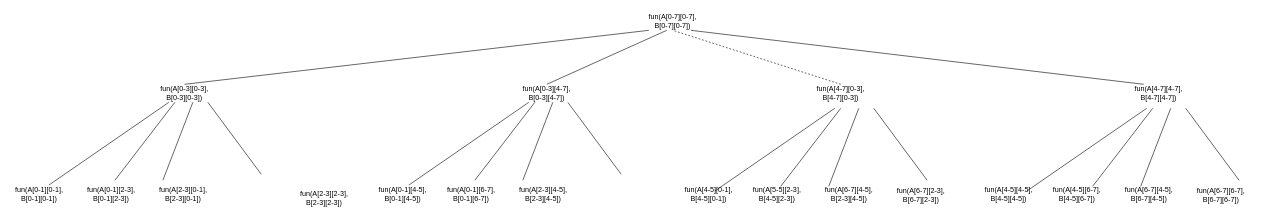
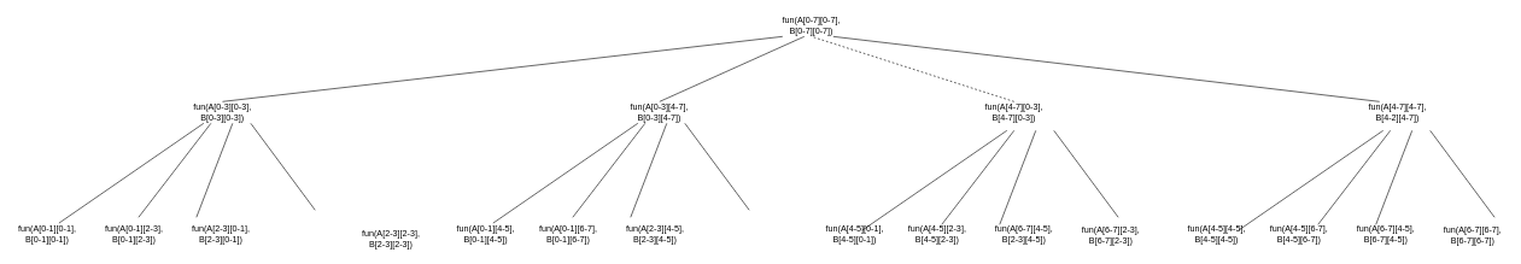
  <mxCell id="0" />
  <mxCell id="1" parent="0" />
  <mxCell id="2" value="fun(A[0-7][0-7], B[0-7][0-7])" style="text;html=1;strokeColor=none;fillColor=none;align=center;verticalAlign=middle;whiteSpace=wrap;rounded=0;" parent="1" vertex="1"><mxGeometry x="1071" y="20" width="100" height="30" as="geometry" /></mxCell>
  <mxCell id="3" value="fun(A[0-3][0-3], B[0-3][0-3])" style="text;html=1;strokeColor=none;fillColor=none;align=center;verticalAlign=middle;whiteSpace=wrap;rounded=0;" parent="1" vertex="1"><mxGeometry x="257" y="140" width="100" height="30" as="geometry" /></mxCell>
  <mxCell id="4" value="fun(A[0-3][4-7], B[0-3][4-7])" style="text;html=1;strokeColor=none;fillColor=none;align=center;verticalAlign=middle;whiteSpace=wrap;rounded=0;" parent="1" vertex="1"><mxGeometry x="861" y="140" width="100" height="30" as="geometry" /></mxCell>
  <mxCell id="5" value="fun(A[4-7][0-3], B[4-7][0-3])" style="text;html=1;strokeColor=none;fillColor=none;align=center;verticalAlign=middle;whiteSpace=wrap;rounded=0;" parent="1" vertex="1"><mxGeometry x="1351" y="140" width="100" height="30" as="geometry" /></mxCell>
- <mxCell id="6" value="fun(A[4-7][4-7], B[4-7][4-7])" style="text;html=1;strokeColor=none;fillColor=none;align=center;verticalAlign=middle;whiteSpace=wrap;rounded=0;" parent="1" vertex="1"><mxGeometry x="1881" y="140" width="100" height="30" as="geometry" /></mxCell>
+ <mxCell id="6" value="fun(A[4-7][4-7], B[4-2][4-7])" style="text;html=1;strokeColor=none;fillColor=none;align=center;verticalAlign=middle;whiteSpace=wrap;rounded=0;" parent="1" vertex="1"><mxGeometry x="1881" y="140" width="100" height="30" as="geometry" /></mxCell>
  <mxCell id="7" value="fun(A[0-1][0-1], B[0-1][0-1])" style="text;html=1;strokeColor=none;fillColor=none;align=center;verticalAlign=middle;whiteSpace=wrap;rounded=0;" parent="1" vertex="1"><mxGeometry x="20" y="308" width="90" height="30" as="geometry" /></mxCell>
  <mxCell id="8" value="fun(A[0-1][2-3], B[0-1][2-3])" style="text;html=1;strokeColor=none;fillColor=none;align=center;verticalAlign=middle;whiteSpace=wrap;rounded=0;" parent="1" vertex="1"><mxGeometry x="140" y="308" width="90" height="30" as="geometry" /></mxCell>
  <mxCell id="9" value="fun(A[2-3][0-1], B[2-3][0-1])" style="text;html=1;strokeColor=none;fillColor=none;align=center;verticalAlign=middle;whiteSpace=wrap;rounded=0;" parent="1" vertex="1"><mxGeometry x="260" y="308" width="90" height="30" as="geometry" /></mxCell>
  <mxCell id="10" value="fun(A[2-3][2-3], B[2-3][2-3])" style="text;html=1;strokeColor=none;fillColor=none;align=center;verticalAlign=middle;whiteSpace=wrap;rounded=0;" parent="1" vertex="1"><mxGeometry x="495" y="315" width="90" height="28" as="geometry" /></mxCell>
  <mxCell id="11" value="fun(A[0-1][4-5], B[0-1][4-5])" style="text;html=1;strokeColor=none;fillColor=none;align=center;verticalAlign=middle;whiteSpace=wrap;rounded=0;" parent="1" vertex="1"><mxGeometry x="621" y="308" width="100" height="30" as="geometry" /></mxCell>
  <mxCell id="12" value="fun(A[0-1][6-7], B[0-1][6-7])" style="text;html=1;strokeColor=none;fillColor=none;align=center;verticalAlign=middle;whiteSpace=wrap;rounded=0;" parent="1" vertex="1"><mxGeometry x="740" y="308" width="90" height="30" as="geometry" /></mxCell>
  <mxCell id="13" value="fun(A[2-3][4-5], B[2-3][4-5])" style="text;html=1;strokeColor=none;fillColor=none;align=center;verticalAlign=middle;whiteSpace=wrap;rounded=0;" parent="1" vertex="1"><mxGeometry x="860" y="308" width="90" height="30" as="geometry" /></mxCell>
  <mxCell id="14" value="fun(A[4-5][0-1], B[4-5][0-1])" style="text;html=1;strokeColor=none;fillColor=none;align=center;verticalAlign=middle;whiteSpace=wrap;rounded=0;" parent="1" vertex="1"><mxGeometry x="1131" y="308" width="100" height="30" as="geometry" /></mxCell>
- <mxCell id="15" value="fun(A[5-5][2-3], B[4-5][2-3])" style="text;html=1;strokeColor=none;fillColor=none;align=center;verticalAlign=middle;whiteSpace=wrap;rounded=0;" parent="1" vertex="1"><mxGeometry x="1250" y="308" width="90" height="30" as="geometry" /></mxCell>
+ <mxCell id="15" value="fun(A[4-5][2-3], B[4-5][2-3])" style="text;html=1;strokeColor=none;fillColor=none;align=center;verticalAlign=middle;whiteSpace=wrap;rounded=0;" parent="1" vertex="1"><mxGeometry x="1250" y="308" width="90" height="30" as="geometry" /></mxCell>
  <mxCell id="16" value="fun(A[6-7][4-5], B[2-3][4-5])" style="text;html=1;strokeColor=none;fillColor=none;align=center;verticalAlign=middle;whiteSpace=wrap;rounded=0;" parent="1" vertex="1"><mxGeometry x="1370" y="308" width="90" height="30" as="geometry" /></mxCell>
  <mxCell id="17" value="fun(A[6-7][2-3], B[6-7][2-3])" style="text;html=1;strokeColor=none;fillColor=none;align=center;verticalAlign=middle;whiteSpace=wrap;rounded=0;" parent="1" vertex="1"><mxGeometry x="1490" y="310" width="90" height="28" as="geometry" /></mxCell>
  <mxCell id="18" value="fun(A[4-5][4-5], B[4-5][4-5])" style="text;html=1;strokeColor=none;fillColor=none;align=center;verticalAlign=middle;whiteSpace=wrap;rounded=0;" parent="1" vertex="1"><mxGeometry x="1631" y="308" width="100" height="30" as="geometry" /></mxCell>
  <mxCell id="19" value="fun(A[4-5][6-7], B[4-5][6-7])" style="text;html=1;strokeColor=none;fillColor=none;align=center;verticalAlign=middle;whiteSpace=wrap;rounded=0;" parent="1" vertex="1"><mxGeometry x="1750" y="308" width="90" height="30" as="geometry" /></mxCell>
  <mxCell id="20" value="fun(A[6-7][4-5], B[6-7][4-5])" style="text;html=1;strokeColor=none;fillColor=none;align=center;verticalAlign=middle;whiteSpace=wrap;rounded=0;" parent="1" vertex="1"><mxGeometry x="1870" y="308" width="90" height="30" as="geometry" /></mxCell>
  <mxCell id="21" value="fun(A[6-7][6-7], B[6-7][6-7])" style="text;html=1;strokeColor=none;fillColor=none;align=center;verticalAlign=middle;whiteSpace=wrap;rounded=0;" parent="1" vertex="1"><mxGeometry x="1990" y="310" width="90" height="28" as="geometry" /></mxCell>
  <mxCell id="22" value="" style="endArrow=none;html=1;rounded=0;entryX=0.5;entryY=1;entryDx=0;entryDy=0;" parent="1" edge="1"><mxGeometry width="50" height="50" relative="1" as="geometry"><mxPoint x="871" y="300" as="sourcePoint" /><mxPoint x="921" y="170" as="targetPoint" /></mxGeometry></mxCell>
  <mxCell id="23" value="" style="endArrow=none;html=1;rounded=0;entryX=0.5;entryY=1;entryDx=0;entryDy=0;exitX=0.5;exitY=0;exitDx=0;exitDy=0;" parent="1" source="4" edge="1"><mxGeometry width="50" height="50" relative="1" as="geometry"><mxPoint x="1061" y="180" as="sourcePoint" /><mxPoint x="1111" y="50" as="targetPoint" /></mxGeometry></mxCell>
  <mxCell id="24" value="" style="endArrow=none;html=1;rounded=0;entryX=0.5;entryY=1;entryDx=0;entryDy=0;exitX=0.5;exitY=0;exitDx=0;exitDy=0;" parent="1" source="3" edge="1"><mxGeometry width="50" height="50" relative="1" as="geometry"><mxPoint x="881" y="140" as="sourcePoint" /><mxPoint x="1081" y="50" as="targetPoint" /></mxGeometry></mxCell>
  <mxCell id="25" value="" style="endArrow=none;html=1;rounded=0;entryX=0.5;entryY=1;entryDx=0;entryDy=0;exitX=0.5;exitY=0;exitDx=0;exitDy=0;dashed=1;" parent="1" source="5" target="2" edge="1"><mxGeometry width="50" height="50" relative="1" as="geometry"><mxPoint x="1071" y="130" as="sourcePoint" /><mxPoint x="1091" y="60" as="targetPoint" /></mxGeometry></mxCell>
  <mxCell id="26" value="" style="endArrow=none;html=1;rounded=0;entryX=0.5;entryY=1;entryDx=0;entryDy=0;exitX=0.25;exitY=0;exitDx=0;exitDy=0;" parent="1" source="6" edge="1"><mxGeometry width="50" height="50" relative="1" as="geometry"><mxPoint x="1331" y="140" as="sourcePoint" /><mxPoint x="1151" y="50" as="targetPoint" /></mxGeometry></mxCell>
  <mxCell id="27" value="" style="endArrow=none;html=1;rounded=0;entryX=0.5;entryY=1;entryDx=0;entryDy=0;" parent="1" edge="1"><mxGeometry width="50" height="50" relative="1" as="geometry"><mxPoint x="791" y="300" as="sourcePoint" /><mxPoint x="891" y="170" as="targetPoint" /></mxGeometry></mxCell>
  <mxCell id="28" value="" style="endArrow=none;html=1;rounded=0;entryX=0.5;entryY=1;entryDx=0;entryDy=0;exitX=0.5;exitY=0;exitDx=0;exitDy=0;" parent="1" edge="1"><mxGeometry width="50" height="50" relative="1" as="geometry"><mxPoint x="681" y="308" as="sourcePoint" /><mxPoint x="881" y="170" as="targetPoint" /></mxGeometry></mxCell>
  <mxCell id="29" value="" style="endArrow=none;html=1;rounded=0;entryX=0.75;entryY=1;entryDx=0;entryDy=0;" parent="1" edge="1"><mxGeometry width="50" height="50" relative="1" as="geometry"><mxPoint x="1035" y="290" as="sourcePoint" /><mxPoint x="946" y="170" as="targetPoint" /></mxGeometry></mxCell>
  <mxCell id="30" value="" style="endArrow=none;html=1;rounded=0;entryX=0.5;entryY=1;entryDx=0;entryDy=0;" parent="1" edge="1"><mxGeometry width="50" height="50" relative="1" as="geometry"><mxPoint x="1381" y="310" as="sourcePoint" /><mxPoint x="1431" y="180" as="targetPoint" /></mxGeometry></mxCell>
  <mxCell id="31" value="" style="endArrow=none;html=1;rounded=0;entryX=0.5;entryY=1;entryDx=0;entryDy=0;" parent="1" edge="1"><mxGeometry width="50" height="50" relative="1" as="geometry"><mxPoint x="1301" y="310" as="sourcePoint" /><mxPoint x="1401" y="180" as="targetPoint" /></mxGeometry></mxCell>
  <mxCell id="32" value="" style="endArrow=none;html=1;rounded=0;entryX=0.5;entryY=1;entryDx=0;entryDy=0;exitX=0.5;exitY=0;exitDx=0;exitDy=0;" parent="1" edge="1"><mxGeometry width="50" height="50" relative="1" as="geometry"><mxPoint x="1191" y="318" as="sourcePoint" /><mxPoint x="1391" y="180" as="targetPoint" /></mxGeometry></mxCell>
  <mxCell id="33" value="" style="endArrow=none;html=1;rounded=0;entryX=0.75;entryY=1;entryDx=0;entryDy=0;" parent="1" edge="1"><mxGeometry width="50" height="50" relative="1" as="geometry"><mxPoint x="1545" y="300" as="sourcePoint" /><mxPoint x="1456" y="180" as="targetPoint" /></mxGeometry></mxCell>
  <mxCell id="34" value="" style="endArrow=none;html=1;rounded=0;entryX=0.5;entryY=1;entryDx=0;entryDy=0;" parent="1" edge="1"><mxGeometry width="50" height="50" relative="1" as="geometry"><mxPoint x="1901" y="310" as="sourcePoint" /><mxPoint x="1951" y="180" as="targetPoint" /></mxGeometry></mxCell>
  <mxCell id="35" value="" style="endArrow=none;html=1;rounded=0;entryX=0.5;entryY=1;entryDx=0;entryDy=0;" parent="1" edge="1"><mxGeometry width="50" height="50" relative="1" as="geometry"><mxPoint x="1821" y="310" as="sourcePoint" /><mxPoint x="1921" y="180" as="targetPoint" /></mxGeometry></mxCell>
  <mxCell id="36" value="" style="endArrow=none;html=1;rounded=0;entryX=0.5;entryY=1;entryDx=0;entryDy=0;exitX=0.5;exitY=0;exitDx=0;exitDy=0;" parent="1" edge="1"><mxGeometry width="50" height="50" relative="1" as="geometry"><mxPoint x="1711" y="318" as="sourcePoint" /><mxPoint x="1911" y="180" as="targetPoint" /></mxGeometry></mxCell>
  <mxCell id="37" value="" style="endArrow=none;html=1;rounded=0;entryX=0.75;entryY=1;entryDx=0;entryDy=0;" parent="1" edge="1"><mxGeometry width="50" height="50" relative="1" as="geometry"><mxPoint x="2065" y="300" as="sourcePoint" /><mxPoint x="1976" y="180" as="targetPoint" /></mxGeometry></mxCell>
  <mxCell id="38" value="" style="endArrow=none;html=1;rounded=0;entryX=0.5;entryY=1;entryDx=0;entryDy=0;" parent="1" edge="1"><mxGeometry width="50" height="50" relative="1" as="geometry"><mxPoint x="271" y="300" as="sourcePoint" /><mxPoint x="321" y="170" as="targetPoint" /></mxGeometry></mxCell>
  <mxCell id="39" value="" style="endArrow=none;html=1;rounded=0;entryX=0.5;entryY=1;entryDx=0;entryDy=0;" parent="1" edge="1"><mxGeometry width="50" height="50" relative="1" as="geometry"><mxPoint x="191" y="300" as="sourcePoint" /><mxPoint x="291" y="170" as="targetPoint" /></mxGeometry></mxCell>
  <mxCell id="40" value="" style="endArrow=none;html=1;rounded=0;entryX=0.5;entryY=1;entryDx=0;entryDy=0;exitX=0.5;exitY=0;exitDx=0;exitDy=0;" parent="1" edge="1"><mxGeometry width="50" height="50" relative="1" as="geometry"><mxPoint x="81" y="308" as="sourcePoint" /><mxPoint x="281" y="170" as="targetPoint" /></mxGeometry></mxCell>
  <mxCell id="41" value="" style="endArrow=none;html=1;rounded=0;entryX=0.75;entryY=1;entryDx=0;entryDy=0;" parent="1" edge="1"><mxGeometry width="50" height="50" relative="1" as="geometry"><mxPoint x="435" y="290" as="sourcePoint" /><mxPoint x="346" y="170" as="targetPoint" /></mxGeometry></mxCell>
